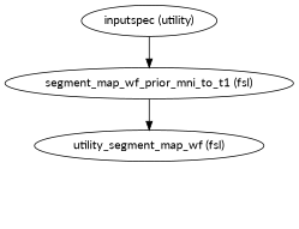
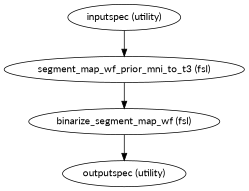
  strict digraph {
    fontname=Lato
    node [fontname=Lato]
    edge [fontname=Lato]
    "inputspec (utility)"
-   "segment_map_wf_prior_mni_to_t1 (fsl)"
-   "binarize_segment_map_wf (fsl)" [label="utility_segment_map_wf (fsl)"]
+   "segment_map_wf_prior_mni_to_t1 (fsl)" [label="segment_map_wf_prior_mni_to_t3 (fsl)"]
+   "binarize_segment_map_wf (fsl)"
+   "outputspec (utility)"
    "inputspec (utility)" -> "segment_map_wf_prior_mni_to_t1 (fsl)"
    "segment_map_wf_prior_mni_to_t1 (fsl)" -> "binarize_segment_map_wf (fsl)"
+   "binarize_segment_map_wf (fsl)" -> "outputspec (utility)"
  }
